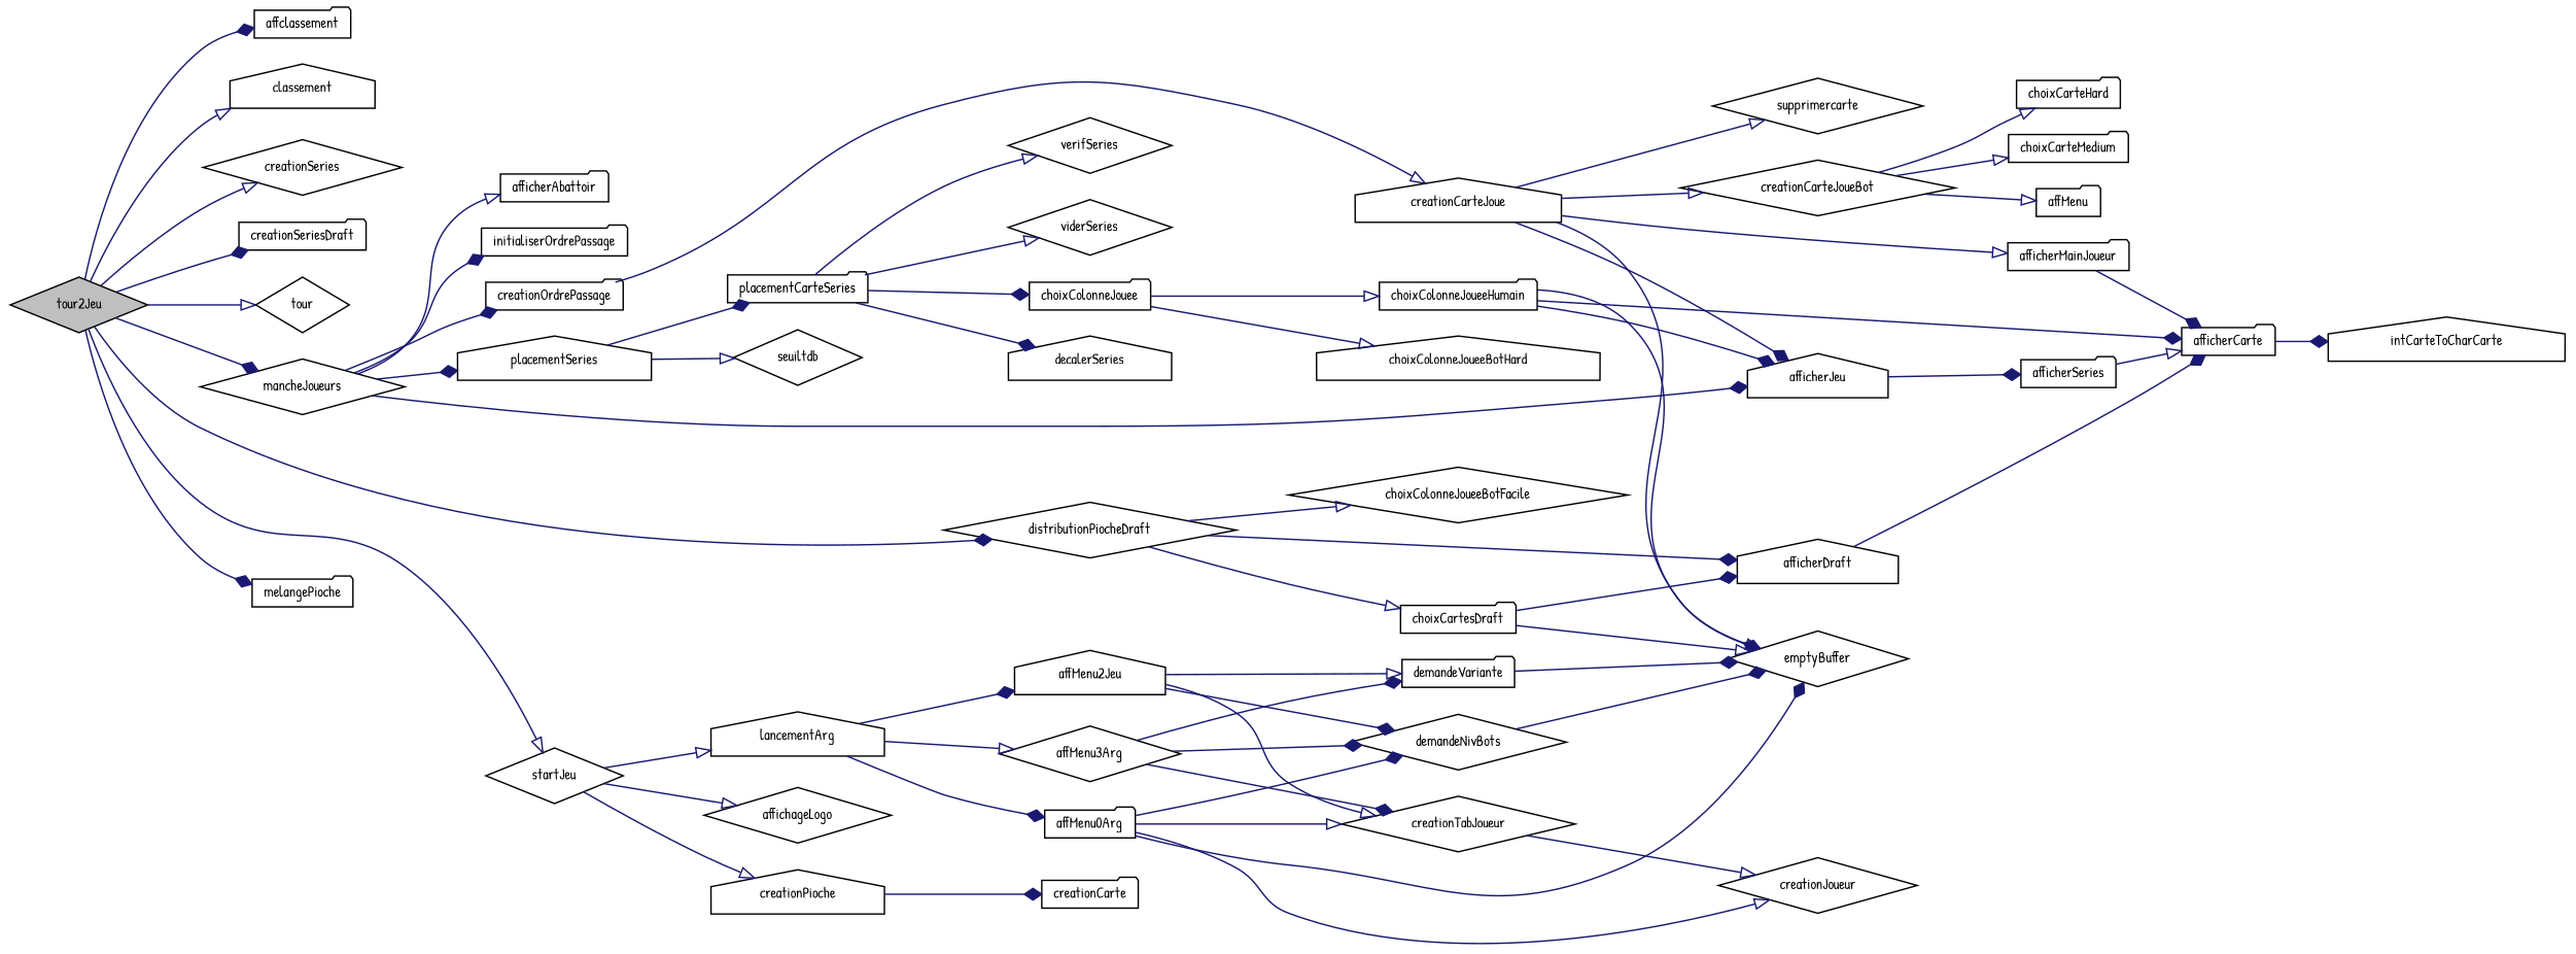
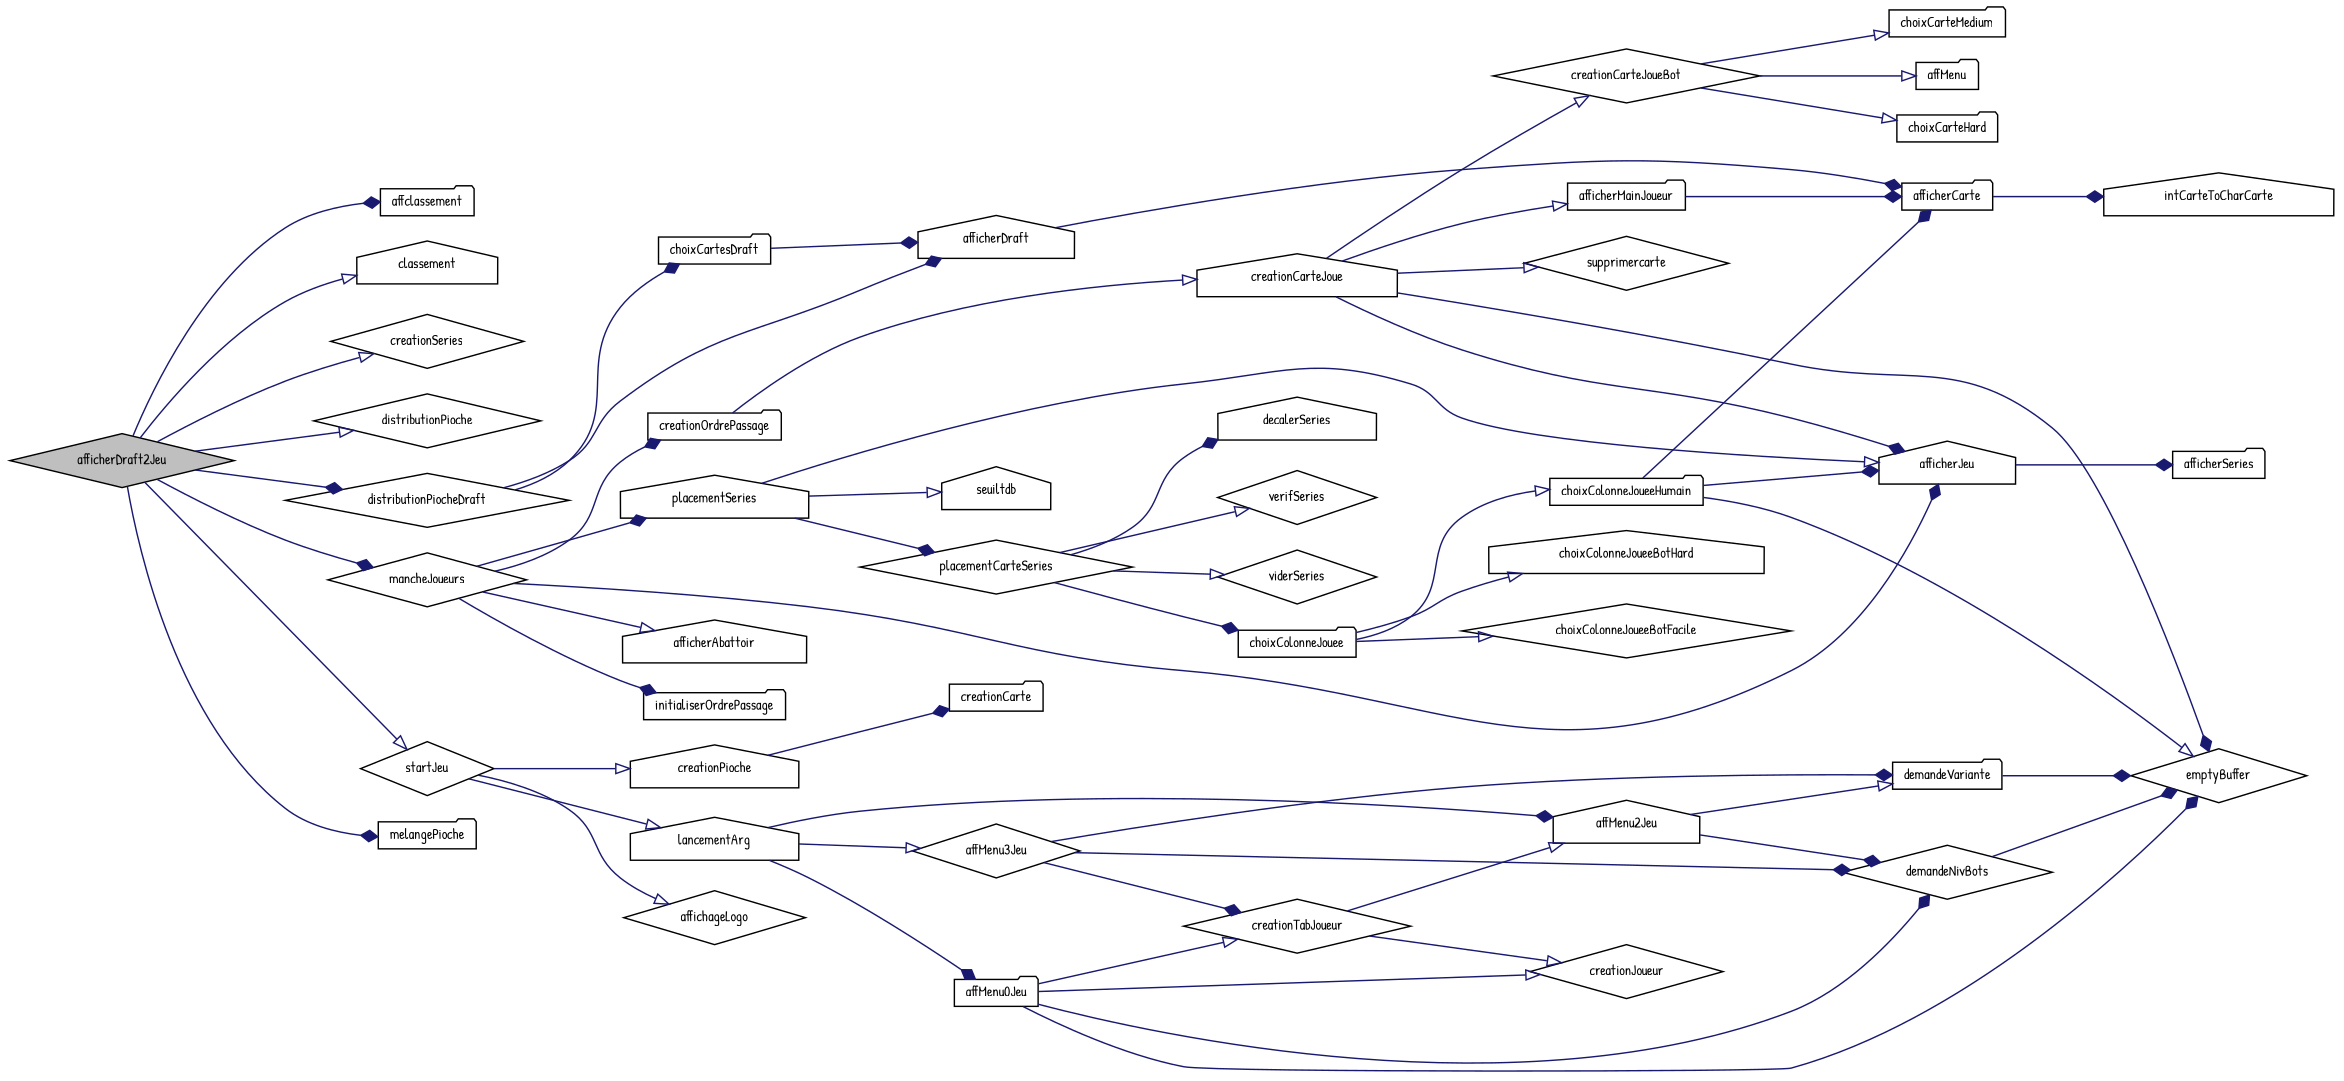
  digraph {
    fontname="Patrick Hand"
    rankdir=LR
    node [color=black fillcolor=white fontname="Patrick Hand" fontsize=10 shape=diamond style=filled]
    edge [arrowhead=diamond color=midnightblue fontname="Patrick Hand" fontsize=10 labelfontname=Helvetica labelfontsize=10 style=solid]
-   n1 [fillcolor=grey75 fontcolor=black height=0.2 label=tour2Jeu width=0.4]
+   n1 [fillcolor=grey75 fontcolor=black height=0.2 label=afficherDraft2Jeu width=0.4]
    n2 [height=0.2 label=affclassement shape=folder width=0.4]
    n3 [height=0.2 label=classement shape=house width=0.4]
    n4 [height=0.2 label=creationSeries width=0.4]
-   n5 [height=0.2 label=creationSeriesDraft shape=folder width=0.4]
-   n6 [height=0.2 label=tour width=0.4]
+   n6 [height=0.2 label=distributionPioche width=0.4]
    n7 [height=0.2 label=distributionPiocheDraft width=0.4]
    n8 [height=0.2 label=mancheJoueurs width=0.4]
    n9 [height=0.2 label=melangePioche shape=folder width=0.4]
    n10 [height=0.2 label=startJeu width=0.4]
    n11 [height=0.2 label=afficherDraft shape=house width=0.4]
    n12 [height=0.2 label=choixCartesDraft shape=folder width=0.4]
-   n13 [height=0.2 label=afficherAbattoir shape=folder width=0.4]
+   n13 [height=0.2 label=afficherAbattoir shape=house width=0.4]
    n14 [height=0.2 label=afficherJeu shape=house width=0.4]
    n15 [height=0.2 label=creationOrdrePassage shape=folder width=0.4]
    n16 [height=0.2 label=initialiserOrdrePassage shape=folder width=0.4]
    n17 [height=0.2 label=placementSeries shape=house width=0.4]
    n18 [height=0.2 label=affichageLogo width=0.4]
    n19 [height=0.2 label=creationPioche shape=house width=0.4]
    n20 [height=0.2 label=lancementArg shape=house width=0.4]
    n21 [height=0.2 label=afficherCarte shape=folder width=0.4]
    n22 [height=0.2 label=emptyBuffer width=0.4]
    n23 [height=0.2 label=intCarteToCharCarte shape=house width=0.4]
    n24 [height=0.2 label=afficherSeries shape=folder width=0.4]
    n25 [height=0.2 label=creationCarteJoue shape=house width=0.4]
-   n26 [height=0.2 label=placementCarteSeries shape=folder width=0.4]
-   n27 [height=0.2 label=seuiltdb width=0.4]
+   n26 [height=0.2 label=placementCarteSeries width=0.4]
+   n27 [height=0.2 label=seuiltdb shape=house width=0.4]
    n28 [height=0.2 label=afficherMainJoueur shape=folder width=0.4]
    n29 [height=0.2 label=creationCarteJoueBot width=0.4]
    n30 [height=0.2 label=supprimercarte width=0.4]
    n31 [height=0.2 label=affMenu shape=folder width=0.4]
    n32 [height=0.2 label=choixCarteHard shape=folder width=0.4]
    n33 [height=0.2 label=choixCarteMedium shape=folder width=0.4]
    n34 [height=0.2 label=choixColonneJouee shape=folder width=0.4]
    n35 [height=0.2 label=decalerSeries shape=house width=0.4]
    n36 [height=0.2 label=verifSeries width=0.4]
    n37 [height=0.2 label=viderSeries width=0.4]
    n38 [height=0.2 label=choixColonneJoueeBotFacile width=0.4]
    n39 [height=0.2 label=choixColonneJoueeBotHard shape=house width=0.4]
    n40 [height=0.2 label=choixColonneJoueeHumain shape=folder width=0.4]
    n41 [height=0.2 label=creationCarte shape=folder width=0.4]
-   n42 [height=0.2 label=affMenu0Arg shape=folder width=0.4]
+   n42 [height=0.2 label=affMenu0Jeu shape=folder width=0.4]
    n43 [height=0.2 label=affMenu2Jeu shape=house width=0.4]
-   n44 [height=0.2 label=affMenu3Arg width=0.4]
+   n44 [height=0.2 label=affMenu3Jeu width=0.4]
    n45 [height=0.2 label=creationTabJoueur width=0.4]
    n46 [height=0.2 label=demandeNivBots width=0.4]
    n47 [height=0.2 label=creationJoueur width=0.4]
    n48 [height=0.2 label=demandeVariante shape=folder width=0.4]
    n1 -> n2
    n1 -> n3 [arrowhead=onormal]
    n1 -> n4 [arrowhead=onormal]
-   n1 -> n5
    n1 -> n6 [arrowhead=onormal]
    n1 -> n7
    n1 -> n8
    n1 -> n9
    n1 -> n10 [arrowhead=onormal]
    n7 -> n11
-   n7 -> n12 [arrowhead=onormal]
+   n7 -> n12
    n8 -> n13 [arrowhead=onormal]
    n8 -> n14
    n8 -> n15
    n8 -> n16
    n8 -> n17
    n10 -> n18 [arrowhead=onormal]
    n10 -> n19 [arrowhead=onormal]
    n10 -> n20 [arrowhead=onormal]
    n11 -> n21
    n12 -> n11
-   n12 -> n22 [arrowhead=onormal]
    n14 -> n24
    n15 -> n25 [arrowhead=onormal]
+   n17 -> n14 [arrowhead=onormal]
    n17 -> n26
    n17 -> n27 [arrowhead=onormal]
    n19 -> n41
    n20 -> n42
    n20 -> n43
    n20 -> n44 [arrowhead=onormal]
    n21 -> n23
-   n24 -> n21 [arrowhead=onormal]
    n25 -> n14
    n25 -> n22
    n25 -> n28 [arrowhead=onormal]
    n25 -> n29 [arrowhead=onormal]
    n25 -> n30 [arrowhead=onormal]
    n26 -> n34
    n26 -> n35
    n26 -> n36 [arrowhead=onormal]
    n26 -> n37 [arrowhead=onormal]
    n28 -> n21
    n29 -> n31 [arrowhead=onormal]
    n29 -> n32 [arrowhead=onormal]
    n29 -> n33 [arrowhead=onormal]
-   n7 -> n38 [arrowhead=onormal]
+   n34 -> n38 [arrowhead=onormal]
    n34 -> n39 [arrowhead=onormal]
    n34 -> n40 [arrowhead=onormal]
    n40 -> n14
    n40 -> n21
    n40 -> n22 [arrowhead=onormal]
    n42 -> n22
    n42 -> n45 [arrowhead=onormal]
    n42 -> n46
    n42 -> n47 [arrowhead=onormal]
-   n43 -> n45 [arrowhead=onormal]
+   n45 -> n43 [arrowhead=onormal]
    n43 -> n46
    n43 -> n48 [arrowhead=onormal]
    n44 -> n45
    n44 -> n46
    n44 -> n48
    n45 -> n47 [arrowhead=onormal]
    n46 -> n22
    n48 -> n22
  }
